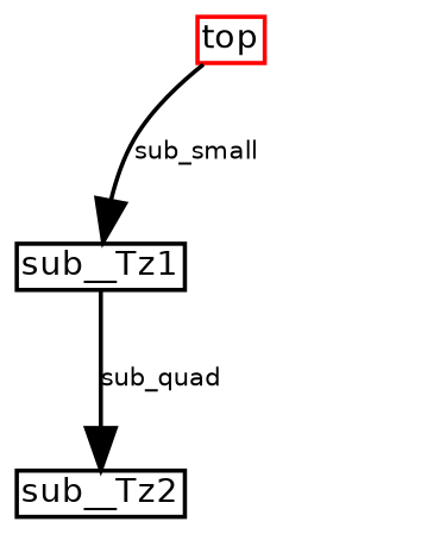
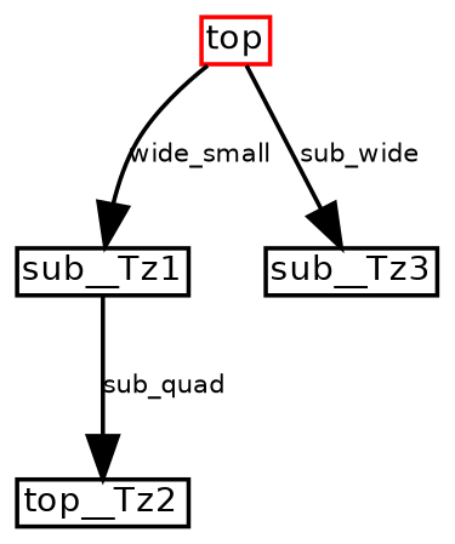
  digraph {
    fontname="DejaVu Sans"
    order=LR
    node [fontname="DejaVu Sans" fontsize=8 margin=0.01 shape=box]
    edge [fontname="DejaVu Sans" fontsize=6]
    n1 [color=red height=0 label=top rank=1 width=0]
    n2 [height=0 label=sub__Tz1 width=0]
-   n4 [height=0 label=sub__Tz2 width=0]
-   n1 -> n2 [label=sub_small]
+   n3 [height=0 label=sub__Tz3 width=0]
+   n4 [height=0 label=top__Tz2 width=0]
+   n1 -> n2 [label=wide_small]
+   n1 -> n3 [label=sub_wide]
    n2 -> n4 [label=sub_quad]
  }
